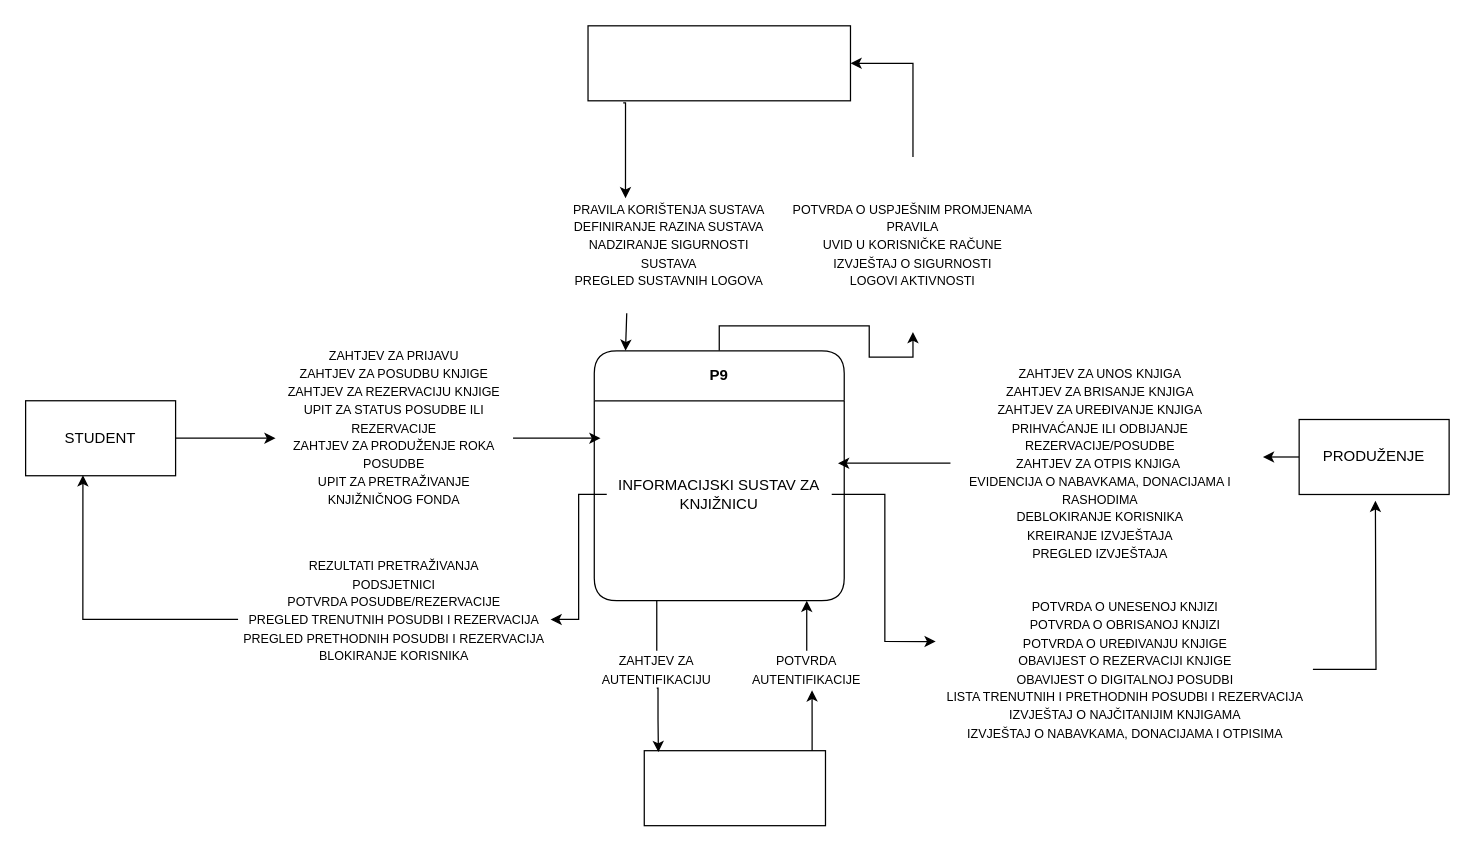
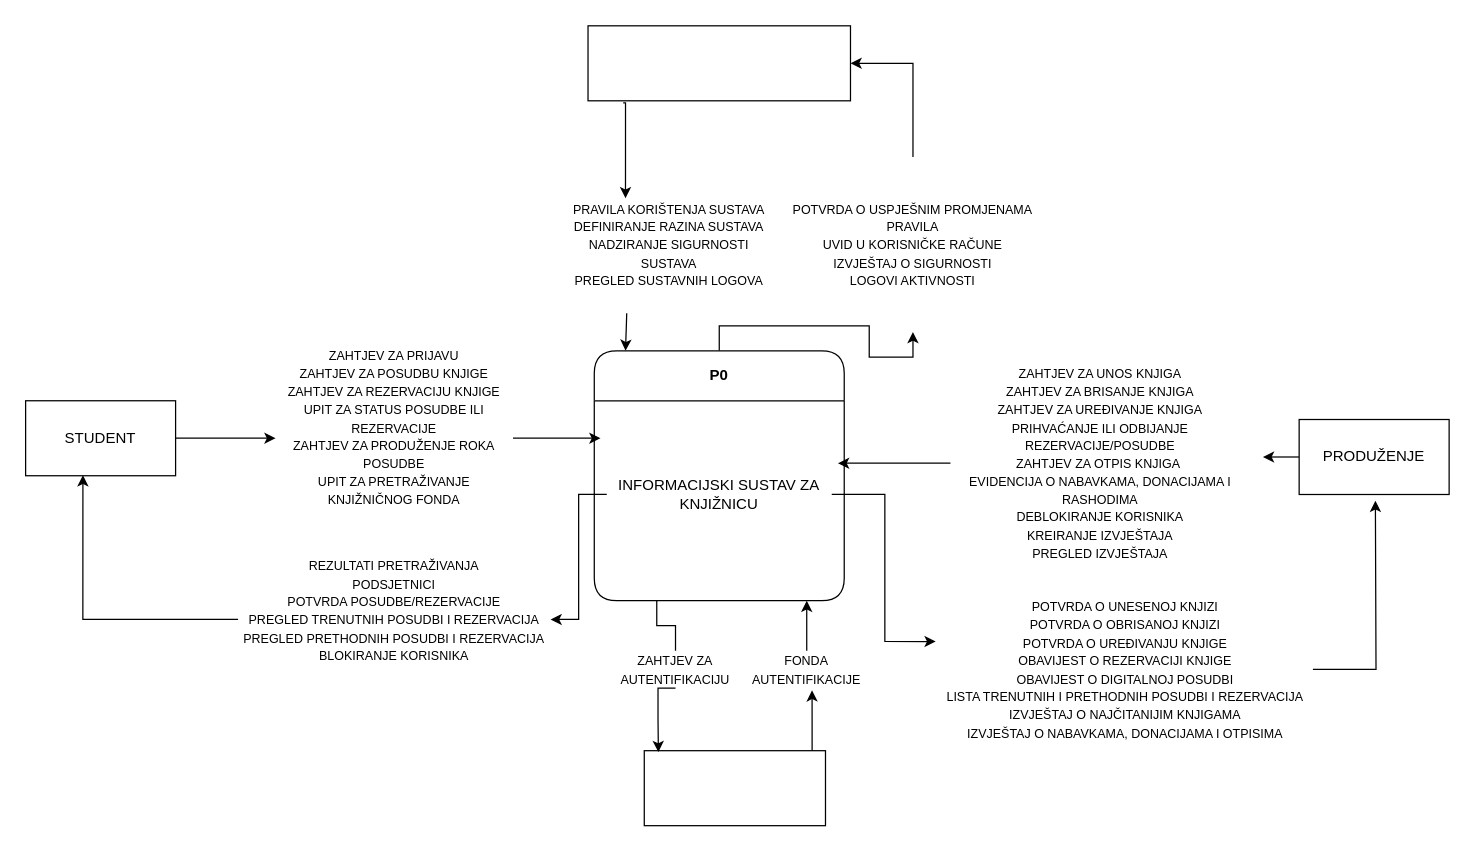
  <mxCell id="0" />
  <mxCell id="1" parent="0" />
  <mxCell id="2" value="" style="rounded=0;whiteSpace=wrap;html=1;" parent="1" vertex="1"><mxGeometry x="515" y="600" width="145" height="60" as="geometry" /></mxCell>
  <mxCell id="3" style="edgeStyle=orthogonalEdgeStyle;rounded=0;orthogonalLoop=1;jettySize=auto;html=1;" parent="1" source="4" edge="1"><mxGeometry relative="1" as="geometry"><mxPoint x="1010" y="365" as="targetPoint" /></mxGeometry></mxCell>
  <mxCell id="4" value="" style="rounded=0;whiteSpace=wrap;html=1;" parent="1" vertex="1"><mxGeometry x="1039" y="335" width="120" height="60" as="geometry" /></mxCell>
  <mxCell id="5" style="edgeStyle=orthogonalEdgeStyle;rounded=0;orthogonalLoop=1;jettySize=auto;html=1;entryX=0.294;entryY=-0.019;entryDx=0;entryDy=0;entryPerimeter=0;exitX=0.134;exitY=1.028;exitDx=0;exitDy=0;exitPerimeter=0;" parent="1" source="6" edge="1"><mxGeometry relative="1" as="geometry"><mxPoint x="499.98" y="157.91" as="targetPoint" /><mxPoint x="500" y="100" as="sourcePoint" /><Array as="points"><mxPoint x="500" y="82" /></Array></mxGeometry></mxCell>
  <mxCell id="6" value="" style="rounded=0;whiteSpace=wrap;html=1;" parent="1" vertex="1"><mxGeometry x="470" y="20" width="210" height="60" as="geometry" /></mxCell>
  <mxCell id="7" style="edgeStyle=orthogonalEdgeStyle;rounded=0;orthogonalLoop=1;jettySize=auto;html=1;exitX=0.25;exitY=1;exitDx=0;exitDy=0;entryX=0.5;entryY=0;entryDx=0;entryDy=0;endArrow=none;" parent="1" source="9" target="14" edge="1"><mxGeometry relative="1" as="geometry" /></mxCell>
  <mxCell id="8" style="edgeStyle=orthogonalEdgeStyle;rounded=0;orthogonalLoop=1;jettySize=auto;html=1;entryX=0.5;entryY=1;entryDx=0;entryDy=0;" parent="1" source="9" target="29" edge="1"><mxGeometry relative="1" as="geometry" /></mxCell>
- <mxCell id="9" value="P9" style="swimlane;whiteSpace=wrap;html=1;rounded=1;startSize=40;" parent="1" vertex="1"><mxGeometry x="475" y="280" width="200" height="200" as="geometry" /></mxCell>
+ <mxCell id="9" value="P0" style="swimlane;whiteSpace=wrap;html=1;rounded=1;startSize=40;" parent="1" vertex="1"><mxGeometry x="475" y="280" width="200" height="200" as="geometry" /></mxCell>
  <mxCell id="10" value="INFORMACIJSKI SUSTAV ZA KNJIŽNICU" style="text;html=1;align=center;verticalAlign=middle;whiteSpace=wrap;rounded=0;" parent="9" vertex="1"><mxGeometry x="10" y="60" width="180" height="110" as="geometry" /></mxCell>
  <mxCell id="11" value="PRODUŽENJE" style="text;html=1;align=center;verticalAlign=middle;whiteSpace=wrap;rounded=0;fillColor=none;" parent="1" vertex="1"><mxGeometry x="1069" y="350" width="60" height="30" as="geometry" /></mxCell>
  <mxCell id="12" style="edgeStyle=orthogonalEdgeStyle;rounded=0;orthogonalLoop=1;jettySize=auto;html=1;" parent="1" edge="1"><mxGeometry relative="1" as="geometry"><mxPoint x="480" y="350" as="targetPoint" /><mxPoint x="410" y="350" as="sourcePoint" /></mxGeometry></mxCell>
  <mxCell id="13" value="&lt;div&gt;&lt;font style=&quot;font-size: 10px;&quot;&gt;ZAHTJEV ZA &lt;font&gt;PRIJAVU&lt;/font&gt;&lt;/font&gt;&lt;/div&gt;&lt;div&gt;&lt;font style=&quot;font-size: 10px;&quot;&gt;ZAHTJEV ZA POSUDBU KNJIGE&lt;/font&gt;&lt;/div&gt;&lt;div&gt;&lt;font style=&quot;font-size: 10px;&quot;&gt;ZAHTJEV ZA REZERVACIJU KNJIGE&lt;/font&gt;&lt;/div&gt;&lt;div&gt;&lt;font style=&quot;font-size: 10px;&quot;&gt;UPIT ZA STATUS POSUDBE ILI REZERVACIJE&lt;/font&gt;&lt;/div&gt;&lt;div&gt;&lt;font style=&quot;font-size: 10px;&quot;&gt;ZAHTJEV ZA PRODUŽENJE ROKA POSUDBE&lt;/font&gt;&lt;/div&gt;&lt;div&gt;&lt;font style=&quot;font-size: 10px;&quot;&gt;UPIT ZA PRETRAŽIVANJE KNJIŽNIČNOG FONDA&lt;/font&gt;&lt;/div&gt;&lt;div&gt;&lt;font style=&quot;font-size: 10px;&quot;&gt;&lt;br&gt;&lt;/font&gt;&lt;/div&gt;&lt;div&gt;&lt;font style=&quot;font-size: 10px;&quot;&gt;&lt;br&gt;&lt;br&gt;&lt;br&gt;&lt;/font&gt;&lt;/div&gt;" style="text;html=1;align=center;verticalAlign=middle;whiteSpace=wrap;rounded=0;" parent="1" vertex="1"><mxGeometry x="220" y="240" width="190" height="260" as="geometry" /></mxCell>
- <mxCell id="14" value="&lt;font style=&quot;font-size: 10px;&quot;&gt;ZAHTJEV ZA AUTENTIFIKACIJU&lt;/font&gt;" style="text;html=1;align=center;verticalAlign=middle;whiteSpace=wrap;rounded=0;" parent="1" vertex="1"><mxGeometry x="490" y="520" width="70" height="30" as="geometry" /></mxCell>
+ <mxCell id="14" value="&lt;font style=&quot;font-size: 10px;&quot;&gt;ZAHTJEV ZA AUTENTIFIKACIJU&lt;/font&gt;" style="text;html=1;align=center;verticalAlign=middle;whiteSpace=wrap;rounded=0;" parent="1" vertex="1"><mxGeometry x="505" y="520" width="70" height="30" as="geometry" /></mxCell>
  <mxCell id="15" style="edgeStyle=orthogonalEdgeStyle;rounded=0;orthogonalLoop=1;jettySize=auto;html=1;exitX=0.5;exitY=1;exitDx=0;exitDy=0;entryX=0.078;entryY=0.019;entryDx=0;entryDy=0;entryPerimeter=0;" parent="1" source="14" target="2" edge="1"><mxGeometry relative="1" as="geometry"><Array as="points"><mxPoint x="526" y="550" /><mxPoint x="526" y="575" /><mxPoint x="526" y="575" /></Array></mxGeometry></mxCell>
  <mxCell id="16" style="edgeStyle=orthogonalEdgeStyle;rounded=0;orthogonalLoop=1;jettySize=auto;html=1;" parent="1" source="17" edge="1"><mxGeometry relative="1" as="geometry"><mxPoint x="645" y="480" as="targetPoint" /></mxGeometry></mxCell>
- <mxCell id="17" value="&lt;font style=&quot;font-size: 10px;&quot;&gt;POTVRDA AUTENTIFIKACIJE&lt;/font&gt;" style="text;html=1;align=center;verticalAlign=middle;whiteSpace=wrap;rounded=0;" parent="1" vertex="1"><mxGeometry x="615" y="520" width="60" height="30" as="geometry" /></mxCell>
+ <mxCell id="17" value="&lt;font style=&quot;font-size: 10px;&quot;&gt;FONDA AUTENTIFIKACIJE&lt;/font&gt;" style="text;html=1;align=center;verticalAlign=middle;whiteSpace=wrap;rounded=0;" parent="1" vertex="1"><mxGeometry x="615" y="520" width="60" height="30" as="geometry" /></mxCell>
  <mxCell id="18" style="edgeStyle=orthogonalEdgeStyle;rounded=0;orthogonalLoop=1;jettySize=auto;html=1;entryX=0.571;entryY=1.057;entryDx=0;entryDy=0;entryPerimeter=0;" parent="1" source="2" target="17" edge="1"><mxGeometry relative="1" as="geometry"><Array as="points"><mxPoint x="649" y="575" /></Array></mxGeometry></mxCell>
  <mxCell id="19" value="&lt;div&gt;&lt;font style=&quot;font-size: 10px;&quot;&gt;REZULTATI PRETRAŽIVANJA&lt;/font&gt;&lt;/div&gt;&lt;div&gt;&lt;font style=&quot;font-size: 10px;&quot;&gt;PODSJETNICI&lt;/font&gt;&lt;/div&gt;&lt;div&gt;&lt;font style=&quot;font-size: 10px;&quot;&gt;POTVRDA POSUDBE/REZERVACIJE&lt;/font&gt;&lt;/div&gt;&lt;div&gt;&lt;font style=&quot;font-size: 10px;&quot;&gt;PREGLED TRENUTNIH POSUDBI I REZERVACIJA&lt;/font&gt;&lt;/div&gt;&lt;div&gt;&lt;font style=&quot;font-size: 10px;&quot;&gt;PREGLED PRETHODNIH POSUDBI I REZERVACIJA&lt;/font&gt;&lt;/div&gt;&lt;div&gt;&lt;font style=&quot;font-size: 10px;&quot;&gt;BLOKIRANJE KORISNIKA&lt;/font&gt;&lt;/div&gt;&lt;div&gt;&lt;font style=&quot;font-size: 10px;&quot;&gt;&lt;br&gt;&lt;/font&gt;&lt;/div&gt;" style="text;html=1;align=center;verticalAlign=middle;whiteSpace=wrap;rounded=0;" parent="1" vertex="1"><mxGeometry x="190" y="390" width="250" height="210" as="geometry" /></mxCell>
  <mxCell id="20" style="edgeStyle=orthogonalEdgeStyle;rounded=0;orthogonalLoop=1;jettySize=auto;html=1;" parent="1" source="10" target="19" edge="1"><mxGeometry relative="1" as="geometry" /></mxCell>
  <mxCell id="21" style="edgeStyle=orthogonalEdgeStyle;rounded=0;orthogonalLoop=1;jettySize=auto;html=1;" parent="1" source="22" edge="1"><mxGeometry relative="1" as="geometry"><mxPoint x="670" y="370" as="targetPoint" /></mxGeometry></mxCell>
  <mxCell id="22" value="&lt;div&gt;&lt;font style=&quot;font-size: 10px;&quot;&gt;ZAHTJEV ZA UNOS KNJIGA&lt;/font&gt;&lt;/div&gt;&lt;div&gt;&lt;font style=&quot;font-size: 10px;&quot;&gt;ZAHTJEV ZA BRISANJE KNJIGA&lt;/font&gt;&lt;/div&gt;&lt;div&gt;&lt;font style=&quot;font-size: 10px;&quot;&gt;ZAHTJEV ZA UREĐIVANJE KNJIGA&lt;/font&gt;&lt;/div&gt;&lt;div&gt;&lt;font style=&quot;font-size: 10px;&quot;&gt;PRIHVAĆANJE ILI ODBIJANJE REZERVACIJE/POSUDBE&lt;/font&gt;&lt;/div&gt;&lt;div&gt;&lt;font style=&quot;font-size: 10px;&quot;&gt;ZAHTJEV ZA OTPIS KNJIGA&amp;nbsp;&lt;/font&gt;&lt;/div&gt;&lt;div&gt;&lt;font style=&quot;font-size: 10px;&quot;&gt;EVIDENCIJA O NABAVKAMA, DONACIJAMA I RASHODIMA&lt;/font&gt;&lt;/div&gt;&lt;div&gt;&lt;font style=&quot;font-size: 10px;&quot;&gt;DEBLOKIRANJE KORISNIKA&lt;/font&gt;&lt;/div&gt;&lt;div&gt;&lt;font style=&quot;font-size: 10px;&quot;&gt;KREIRANJE IZVJEŠTAJA&lt;/font&gt;&lt;/div&gt;&lt;div&gt;&lt;font style=&quot;font-size: 10px;&quot;&gt;PREGLED IZVJEŠTAJA&lt;/font&gt;&lt;/div&gt;" style="text;html=1;align=center;verticalAlign=middle;whiteSpace=wrap;rounded=0;" parent="1" vertex="1"><mxGeometry x="760" y="240" width="240" height="260" as="geometry" /></mxCell>
  <mxCell id="23" style="edgeStyle=orthogonalEdgeStyle;rounded=0;orthogonalLoop=1;jettySize=auto;html=1;" parent="1" source="24" edge="1"><mxGeometry relative="1" as="geometry"><mxPoint x="1100" y="400" as="targetPoint" /></mxGeometry></mxCell>
  <mxCell id="24" value="&lt;div&gt;&lt;font style=&quot;font-size: 10px;&quot;&gt;POTVRDA O UNESENOJ KNJIZI&lt;/font&gt;&lt;/div&gt;&lt;div&gt;&lt;font style=&quot;font-size: 10px;&quot;&gt;POTVRDA O OBRISANOJ KNJIZI&lt;/font&gt;&lt;/div&gt;&lt;div&gt;&lt;font style=&quot;font-size: 10px;&quot;&gt;POTVRDA O UREĐIVANJU KNJIGE&lt;/font&gt;&lt;/div&gt;&lt;div&gt;&lt;font style=&quot;font-size: 10px;&quot;&gt;OBAVIJEST O REZERVACIJI KNJIGE&lt;/font&gt;&lt;/div&gt;&lt;div&gt;&lt;font style=&quot;font-size: 10px;&quot;&gt;OBAVIJEST O DIGITALNOJ POSUDBI&lt;/font&gt;&lt;/div&gt;&lt;div&gt;&lt;font style=&quot;font-size: 10px;&quot;&gt;LISTA TRENUTNIH I PRETHODNIH POSUDBI I REZERVACIJA&lt;/font&gt;&lt;/div&gt;&lt;div&gt;&lt;font style=&quot;font-size: 10px;&quot;&gt;IZVJEŠTAJ O NAJČITANIJIM KNJIGAMA&lt;/font&gt;&lt;/div&gt;&lt;div&gt;&lt;font style=&quot;font-size: 10px;&quot;&gt;IZVJEŠTAJ O NABAVKAMA, DONACIJAMA I OTPISIMA&lt;/font&gt;&lt;/div&gt;" style="text;html=1;align=center;verticalAlign=middle;whiteSpace=wrap;rounded=0;" parent="1" vertex="1"><mxGeometry x="750" y="405" width="300" height="260" as="geometry" /></mxCell>
  <mxCell id="25" style="edgeStyle=orthogonalEdgeStyle;rounded=0;orthogonalLoop=1;jettySize=auto;html=1;entryX=-0.006;entryY=0.414;entryDx=0;entryDy=0;entryPerimeter=0;" parent="1" source="10" target="24" edge="1"><mxGeometry relative="1" as="geometry" /></mxCell>
  <mxCell id="26" value="&lt;div&gt;&lt;font style=&quot;font-size: 10px;&quot;&gt;PRAVILA KORIŠTENJA SUSTAVA&lt;/font&gt;&lt;/div&gt;&lt;div&gt;&lt;font style=&quot;font-size: 10px;&quot;&gt;DEFINIRANJE RAZINA SUSTAVA&lt;/font&gt;&lt;/div&gt;&lt;div&gt;&lt;font style=&quot;font-size: 10px;&quot;&gt;NADZIRANJE SIGURNOSTI SUSTAVA&lt;/font&gt;&lt;/div&gt;&lt;div&gt;&lt;font style=&quot;font-size: 10px;&quot;&gt;PREGLED SUSTAVNIH LOGOVA&lt;/font&gt;&lt;/div&gt;" style="text;html=1;align=center;verticalAlign=middle;whiteSpace=wrap;rounded=0;" parent="1" vertex="1"><mxGeometry x="450" y="140" width="170" height="110" as="geometry" /></mxCell>
  <mxCell id="27" style="edgeStyle=orthogonalEdgeStyle;rounded=0;orthogonalLoop=1;jettySize=auto;html=1;entryX=0.295;entryY=0;entryDx=0;entryDy=0;entryPerimeter=0;" parent="1" edge="1"><mxGeometry relative="1" as="geometry"><mxPoint x="500.984" y="250" as="sourcePoint" /><mxPoint x="500" y="280" as="targetPoint" /></mxGeometry></mxCell>
  <mxCell id="28" style="edgeStyle=orthogonalEdgeStyle;rounded=0;orthogonalLoop=1;jettySize=auto;html=1;entryX=1;entryY=0.5;entryDx=0;entryDy=0;" parent="1" source="29" target="6" edge="1"><mxGeometry relative="1" as="geometry" /></mxCell>
  <mxCell id="29" value="&lt;div&gt;&lt;font style=&quot;font-size: 10px;&quot;&gt;POTVRDA O USPJEŠNIM PROMJENAMA PRAVILA&lt;/font&gt;&lt;/div&gt;&lt;div&gt;&lt;font style=&quot;font-size: 10px;&quot;&gt;UVID U KORISNIČKE RAČUNE&lt;/font&gt;&lt;/div&gt;&lt;div&gt;&lt;font style=&quot;font-size: 10px;&quot;&gt;IZVJEŠTAJ O SIGURNOSTI&lt;/font&gt;&lt;/div&gt;&lt;div&gt;&lt;font style=&quot;font-size: 10px;&quot;&gt;LOGOVI AKTIVNOSTI&lt;/font&gt;&lt;/div&gt;" style="text;html=1;align=center;verticalAlign=middle;whiteSpace=wrap;rounded=0;" parent="1" vertex="1"><mxGeometry x="630" y="125" width="200" height="140" as="geometry" /></mxCell>
  <mxCell id="30" value="" style="rounded=0;whiteSpace=wrap;html=1;fillColor=default;strokeColor=default;" parent="1" vertex="1"><mxGeometry x="20" y="320" width="120" height="60" as="geometry" /></mxCell>
  <mxCell id="31" style="edgeStyle=orthogonalEdgeStyle;rounded=0;orthogonalLoop=1;jettySize=auto;html=1;entryX=0;entryY=0.423;entryDx=0;entryDy=0;entryPerimeter=0;" parent="1" source="30" target="13" edge="1"><mxGeometry relative="1" as="geometry" /></mxCell>
  <mxCell id="32" style="edgeStyle=orthogonalEdgeStyle;rounded=0;orthogonalLoop=1;jettySize=auto;html=1;entryX=0.382;entryY=0.992;entryDx=0;entryDy=0;entryPerimeter=0;" parent="1" source="19" target="30" edge="1"><mxGeometry relative="1" as="geometry" /></mxCell>
  <mxCell id="33" value="STUDENT" style="text;html=1;align=center;verticalAlign=middle;whiteSpace=wrap;rounded=0;" parent="1" vertex="1"><mxGeometry x="50" y="335" width="60" height="30" as="geometry" /></mxCell>
